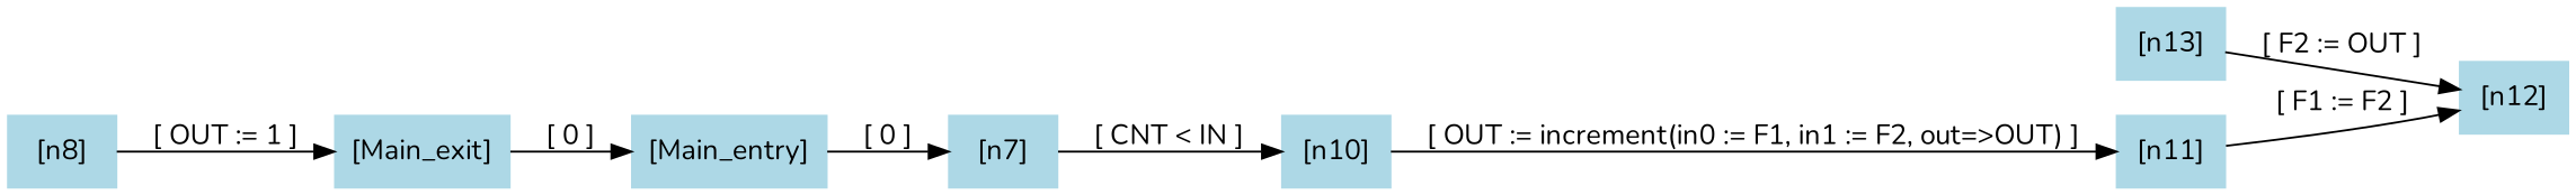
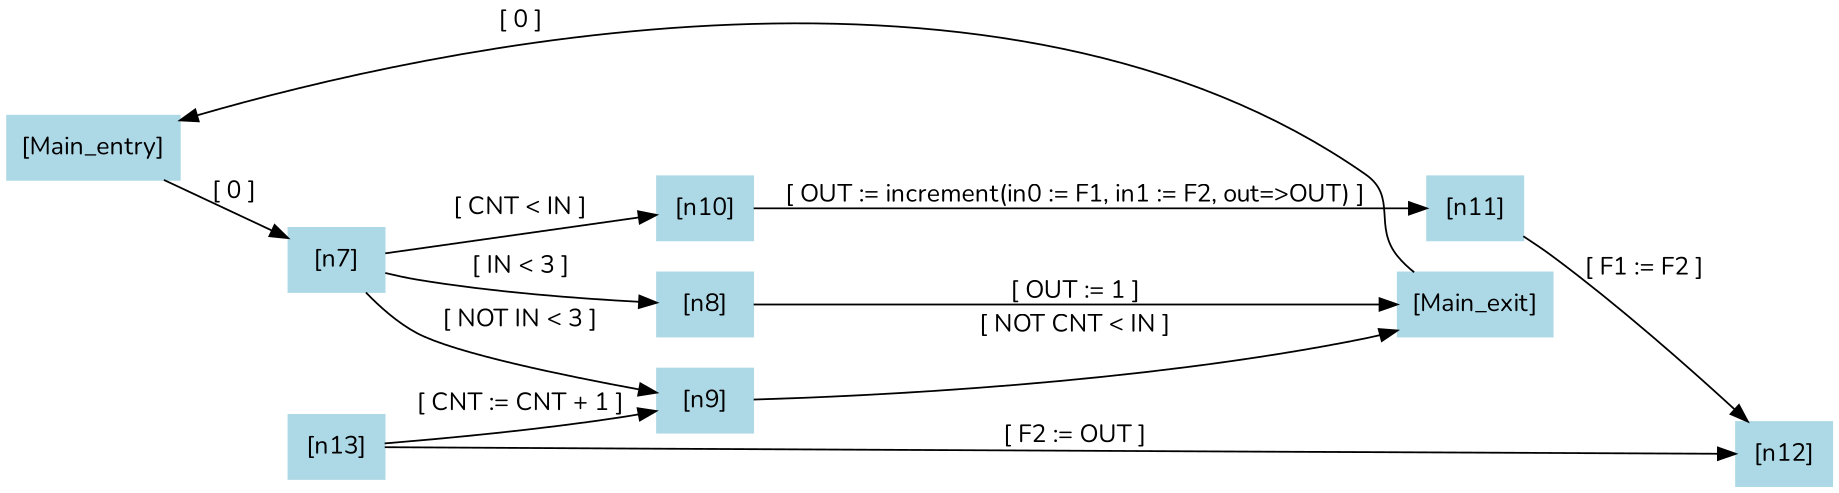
  digraph {
    fontname=Nunito
    rankdir=LR
    node [color=lightblue fontname=Nunito shape=box style=filled]
    edge [color=black fontname=Nunito]
    n1 [label="[Main_entry]"]
    n2 [label="[n7]"]
    n3 [label="[n8]"]
+   n4 [label="[n9]"]
    n5 [label="[n10]"]
    n6 [label="[Main_exit]"]
    n7 [label="[n11]"]
    n8 [label="[n12]"]
    n9 [label="[n13]"]
    n1 -> n2 [label="[ 0 ]"]
+   n2 -> n3 [label="[ IN < 3 ]"]
+   n2 -> n4 [label="[ NOT IN < 3 ]"]
    n2 -> n5 [label="[ CNT < IN ]"]
    n3 -> n6 [label="[ OUT := 1 ]"]
+   n4 -> n6 [label="[ NOT CNT < IN ]"]
    n5 -> n7 [label="[ OUT := increment(in0 := F1, in1 := F2, out=>OUT) ]"]
    n6 -> n1 [label="[ 0 ]"]
    n7 -> n8 [label="[ F1 := F2 ]"]
+   n9 -> n4 [label="[ CNT := CNT + 1 ]"]
    n9 -> n8 [label="[ F2 := OUT ]"]
  }
